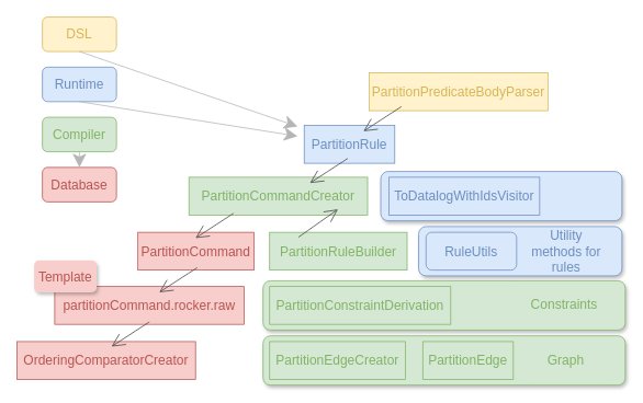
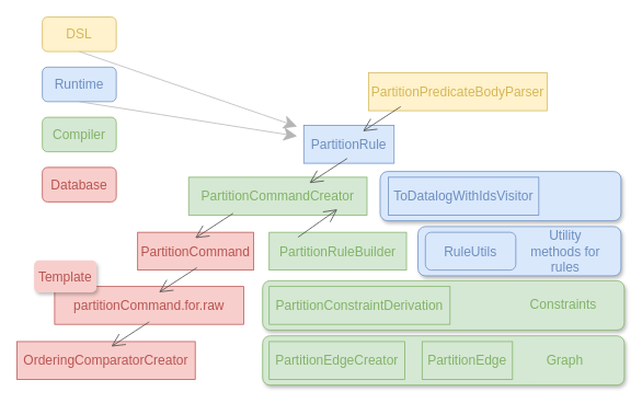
  <mxCell id="0" />
  <mxCell id="1" parent="0" />
  <mxCell id="2" value="" style="rounded=1;whiteSpace=wrap;html=1;shadow=1;glass=0;sketch=0;strokeColor=#6c8ebf;fontSize=16;fillColor=#dae8fc;" vertex="1" parent="1"><mxGeometry x="462" y="208" width="293" height="60" as="geometry" /></mxCell>
  <mxCell id="3" value="" style="rounded=1;whiteSpace=wrap;html=1;shadow=1;glass=0;sketch=0;strokeColor=#6c8ebf;fontSize=16;fillColor=#dae8fc;" vertex="1" parent="1"><mxGeometry x="508" y="275" width="247" height="60" as="geometry" /></mxCell>
  <mxCell id="4" value="" style="rounded=1;whiteSpace=wrap;html=1;shadow=1;glass=0;sketch=0;strokeColor=#82b366;fontSize=16;fillColor=#d5e8d4;" vertex="1" parent="1"><mxGeometry x="319" y="341" width="440" height="60" as="geometry" /></mxCell>
  <mxCell id="5" value="&lt;div align=&quot;right&quot;&gt;&lt;br&gt;&lt;/div&gt;" style="rounded=1;whiteSpace=wrap;html=1;shadow=1;glass=0;sketch=0;strokeColor=#82b366;fontSize=16;fillColor=#d5e8d4;" vertex="1" parent="1"><mxGeometry x="319" y="408" width="440" height="60" as="geometry" /></mxCell>
  <mxCell id="6" value="PartitionCommandCreator" style="rounded=0;whiteSpace=wrap;html=1;fontSize=16;fillColor=#d5e8d4;strokeColor=#82b366;fontColor=#82B366;" vertex="1" parent="1"><mxGeometry x="229" y="215" width="217" height="46" as="geometry" /></mxCell>
  <mxCell id="7" value="PartitionCommand" style="rounded=0;whiteSpace=wrap;html=1;fontSize=16;fillColor=#f8cecc;strokeColor=#b85450;fontColor=#B85450;" vertex="1" parent="1"><mxGeometry x="167" y="282" width="141" height="46" as="geometry" /></mxCell>
- <mxCell id="8" value="partitionCommand.rocker.raw" style="rounded=0;whiteSpace=wrap;html=1;fontSize=16;fillColor=#f8cecc;strokeColor=#b85450;fontColor=#B85450;" vertex="1" parent="1"><mxGeometry x="66" y="348" width="230" height="46" as="geometry" /></mxCell>
+ <mxCell id="8" value="partitionCommand.for.raw" style="rounded=0;whiteSpace=wrap;html=1;fontSize=16;fillColor=#f8cecc;strokeColor=#b85450;fontColor=#B85450;" vertex="1" parent="1"><mxGeometry x="66" y="348" width="230" height="46" as="geometry" /></mxCell>
  <mxCell id="9" value="OrderingComparatorCreator" style="rounded=0;whiteSpace=wrap;html=1;fontSize=16;fillColor=#f8cecc;strokeColor=#b85450;fontColor=#B85450;" vertex="1" parent="1"><mxGeometry x="20" y="415" width="217" height="46" as="geometry" /></mxCell>
  <mxCell id="10" value="DSL" style="rounded=1;whiteSpace=wrap;html=1;fontSize=16;fillColor=#fff2cc;strokeColor=#d6b656;glass=0;shadow=0;fontColor=#D6B656;" vertex="1" parent="1"><mxGeometry x="51" y="20" width="90" height="42" as="geometry" /></mxCell>
  <mxCell id="11" value="Runtime" style="rounded=1;whiteSpace=wrap;html=1;fontSize=16;fillColor=#dae8fc;strokeColor=#6c8ebf;fontColor=#6C8EBF;" vertex="1" parent="1"><mxGeometry x="51" y="81" width="90" height="42" as="geometry" /></mxCell>
  <mxCell id="12" value="Database" style="rounded=1;whiteSpace=wrap;html=1;fontSize=16;fillColor=#f8cecc;strokeColor=#b85450;fontColor=#B85450;" vertex="1" parent="1"><mxGeometry x="51" y="203" width="90" height="42" as="geometry" /></mxCell>
  <mxCell id="13" value="Compiler" style="rounded=1;whiteSpace=wrap;html=1;fontSize=16;fillColor=#d5e8d4;strokeColor=#82b366;fontColor=#82B366;" vertex="1" parent="1"><mxGeometry x="51" y="142" width="90" height="42" as="geometry" /></mxCell>
  <mxCell id="14" value="PartitionEdgeCreator" style="rounded=0;whiteSpace=wrap;html=1;fontSize=16;fillColor=#d5e8d4;strokeColor=#82b366;fontColor=#82B366;" vertex="1" parent="1"><mxGeometry x="327" y="415" width="165" height="46" as="geometry" /></mxCell>
  <mxCell id="15" value="PartitionEdge" style="rounded=0;whiteSpace=wrap;html=1;fontSize=16;fillColor=#d5e8d4;strokeColor=#82b366;fontColor=#82B366;" vertex="1" parent="1"><mxGeometry x="513" y="415" width="110" height="46" as="geometry" /></mxCell>
  <mxCell id="16" value="ToDatalogWithIdsVisitor" style="rounded=0;whiteSpace=wrap;html=1;fontSize=16;fillColor=#dae8fc;strokeColor=#6c8ebf;fontColor=#6C8EBF;" vertex="1" parent="1"><mxGeometry x="472" y="215" width="183" height="46" as="geometry" /></mxCell>
  <mxCell id="17" value="PartitionRuleBuilder" style="rounded=0;whiteSpace=wrap;html=1;fontSize=16;fillColor=#d5e8d4;strokeColor=#82b366;fontColor=#82B366;" vertex="1" parent="1"><mxGeometry x="327" y="282" width="167" height="46" as="geometry" /></mxCell>
  <mxCell id="18" value="RuleUtils" style="whiteSpace=wrap;html=1;fontSize=16;fillColor=#dae8fc;strokeColor=#6c8ebf;fontColor=#6C8EBF;rounded=1;" vertex="1" parent="1"><mxGeometry x="517" y="282" width="110" height="46" as="geometry" /></mxCell>
  <mxCell id="19" value="PartitionPredicateBodyParser" style="rounded=0;whiteSpace=wrap;html=1;fontSize=16;fillColor=#fff2cc;strokeColor=#d6b656;fontColor=#D6B656;" vertex="1" parent="1"><mxGeometry x="448" y="88" width="217" height="46" as="geometry" /></mxCell>
  <mxCell id="20" value="PartitionConstraintDerivation" style="rounded=0;whiteSpace=wrap;html=1;fontSize=16;fillColor=#d5e8d4;strokeColor=#82b366;fontColor=#82B366;" vertex="1" parent="1"><mxGeometry x="327" y="348" width="220" height="46" as="geometry" /></mxCell>
  <mxCell id="21" value="" style="endArrow=classic;html=1;rounded=0;fontSize=12;fontColor=#B85450;startSize=14;endSize=14;sourcePerimeterSpacing=8;targetPerimeterSpacing=8;curved=1;exitX=0.5;exitY=1;exitDx=0;exitDy=0;strokeColor=#B5B5B5;" edge="1" parent="1" source="10" target="27"><mxGeometry width="50" height="50" relative="1" as="geometry"><mxPoint x="368" y="225" as="sourcePoint" /><mxPoint x="418" y="175" as="targetPoint" /></mxGeometry></mxCell>
  <mxCell id="22" value="" style="endArrow=classic;html=1;rounded=0;fontSize=12;fontColor=#B85450;startSize=14;endSize=14;sourcePerimeterSpacing=8;targetPerimeterSpacing=8;curved=1;exitX=0.5;exitY=1;exitDx=0;exitDy=0;strokeColor=#B5B5B5;" edge="1" parent="1" source="11" target="27"><mxGeometry width="50" height="50" relative="1" as="geometry"><mxPoint x="106" y="72" as="sourcePoint" /><mxPoint x="106" y="91" as="targetPoint" /></mxGeometry></mxCell>
- <mxCell id="23" value="" style="endArrow=classic;html=1;rounded=0;fontSize=12;fontColor=#B85450;startSize=14;endSize=14;sourcePerimeterSpacing=8;targetPerimeterSpacing=8;curved=1;exitX=0.5;exitY=1;exitDx=0;exitDy=0;entryX=0.5;entryY=0;entryDx=0;entryDy=0;strokeColor=#B5B5B5;" edge="1" parent="1" source="13" target="12"><mxGeometry width="50" height="50" relative="1" as="geometry"><mxPoint x="106" y="133" as="sourcePoint" /><mxPoint x="106" y="152" as="targetPoint" /></mxGeometry></mxCell>
  <mxCell id="24" style="edgeStyle=none;curved=1;rounded=0;orthogonalLoop=1;jettySize=auto;html=1;exitX=0.5;exitY=1;exitDx=0;exitDy=0;entryX=0.585;entryY=0.087;entryDx=0;entryDy=0;entryPerimeter=0;fontSize=12;fontColor=#B85450;endArrow=open;startSize=14;endSize=14;sourcePerimeterSpacing=8;targetPerimeterSpacing=8;strokeColor=#404040;" edge="1" parent="1"><mxGeometry relative="1" as="geometry"><mxPoint x="283.06" y="259" as="sourcePoint" /><mxPoint x="237.005" y="289.002" as="targetPoint" /></mxGeometry></mxCell>
  <mxCell id="25" style="edgeStyle=none;curved=1;rounded=0;orthogonalLoop=1;jettySize=auto;html=1;exitX=0.5;exitY=1;exitDx=0;exitDy=0;entryX=0.585;entryY=0.087;entryDx=0;entryDy=0;entryPerimeter=0;fontSize=12;fontColor=#B85450;endArrow=open;startSize=14;endSize=14;sourcePerimeterSpacing=8;targetPerimeterSpacing=8;strokeColor=#404040;" edge="1" parent="1"><mxGeometry relative="1" as="geometry"><mxPoint x="239.06" y="325" as="sourcePoint" /><mxPoint x="193.005" y="355.002" as="targetPoint" /></mxGeometry></mxCell>
  <mxCell id="26" style="edgeStyle=none;curved=1;rounded=0;orthogonalLoop=1;jettySize=auto;html=1;exitX=0.5;exitY=1;exitDx=0;exitDy=0;entryX=0.585;entryY=0.087;entryDx=0;entryDy=0;entryPerimeter=0;fontSize=12;fontColor=#B85450;endArrow=open;startSize=14;endSize=14;sourcePerimeterSpacing=8;targetPerimeterSpacing=8;strokeColor=#404040;" edge="1" parent="1"><mxGeometry relative="1" as="geometry"><mxPoint x="181.06" y="391" as="sourcePoint" /><mxPoint x="135.005" y="421.002" as="targetPoint" /></mxGeometry></mxCell>
  <mxCell id="27" value="PartitionRule" style="rounded=0;whiteSpace=wrap;html=1;fontSize=16;fillColor=#dae8fc;strokeColor=#6c8ebf;fontColor=#6C8EBF;" vertex="1" parent="1"><mxGeometry x="369" y="152" width="110" height="46" as="geometry" /></mxCell>
  <mxCell id="28" value="Template" style="rounded=1;whiteSpace=wrap;html=1;shadow=1;glass=0;strokeColor=none;fontSize=16;fontColor=#B85450;fillColor=#F8CECC;" vertex="1" parent="1"><mxGeometry x="41" y="316" width="76" height="39" as="geometry" /></mxCell>
  <mxCell id="29" value="&lt;font color=&quot;#82B366&quot;&gt;Graph&lt;/font&gt;" style="rounded=0;whiteSpace=wrap;html=1;shadow=0;glass=0;sketch=0;strokeColor=none;fontSize=16;fillColor=#d5e8d4;" vertex="1" parent="1"><mxGeometry x="644" y="415" width="86" height="46" as="geometry" /></mxCell>
  <mxCell id="30" value="&lt;font color=&quot;#82B366&quot;&gt;Constraints&lt;/font&gt;" style="rounded=0;whiteSpace=wrap;html=1;shadow=0;glass=0;sketch=0;strokeColor=none;fontSize=16;fillColor=#d5e8d4;" vertex="1" parent="1"><mxGeometry x="620" y="345" width="130" height="49" as="geometry" /></mxCell>
  <mxCell id="31" style="edgeStyle=none;curved=1;rounded=0;orthogonalLoop=1;jettySize=auto;html=1;exitX=0.5;exitY=1;exitDx=0;exitDy=0;fontSize=12;fontColor=#B85450;endArrow=open;startSize=14;endSize=14;sourcePerimeterSpacing=8;targetPerimeterSpacing=8;strokeColor=#404040;" edge="1" parent="1"><mxGeometry relative="1" as="geometry"><mxPoint x="362" y="288" as="sourcePoint" /><mxPoint x="409.94" y="254" as="targetPoint" /></mxGeometry></mxCell>
  <mxCell id="32" style="edgeStyle=none;curved=1;rounded=0;orthogonalLoop=1;jettySize=auto;html=1;exitX=0.5;exitY=1;exitDx=0;exitDy=0;entryX=0.585;entryY=0.087;entryDx=0;entryDy=0;entryPerimeter=0;fontSize=12;fontColor=#B85450;endArrow=open;startSize=14;endSize=14;sourcePerimeterSpacing=8;targetPerimeterSpacing=8;strokeColor=#404040;" edge="1" parent="1"><mxGeometry relative="1" as="geometry"><mxPoint x="422.06" y="192" as="sourcePoint" /><mxPoint x="376.005" y="222.002" as="targetPoint" /></mxGeometry></mxCell>
  <mxCell id="33" style="edgeStyle=none;curved=1;rounded=0;orthogonalLoop=1;jettySize=auto;html=1;exitX=0.5;exitY=1;exitDx=0;exitDy=0;entryX=0.585;entryY=0.087;entryDx=0;entryDy=0;entryPerimeter=0;fontSize=12;fontColor=#B85450;endArrow=open;startSize=14;endSize=14;sourcePerimeterSpacing=8;targetPerimeterSpacing=8;strokeColor=#404040;" edge="1" parent="1"><mxGeometry relative="1" as="geometry"><mxPoint x="487.06" y="129" as="sourcePoint" /><mxPoint x="441.005" y="159.002" as="targetPoint" /></mxGeometry></mxCell>
  <mxCell id="34" value="Utility methods for rules" style="rounded=0;whiteSpace=wrap;html=1;shadow=0;glass=0;sketch=0;strokeColor=none;fontSize=16;fillColor=#dae8fc;fontColor=#6C8EBF;" vertex="1" parent="1"><mxGeometry x="639.5" y="282" width="95" height="46" as="geometry" /></mxCell>
